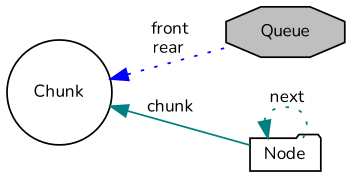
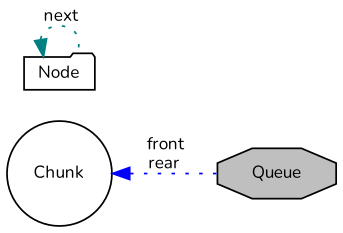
  digraph {
    fontname=Nunito
    rankdir=LR
    node [color=black fillcolor=white fontname=Nunito fontsize=10 style=filled]
    edge [color=teal dir=back fontname=Nunito fontsize=10 labelfontname=Helvetica labelfontsize=10 style=dotted]
    n1 [fillcolor=grey75 fontcolor=black height=0.2 label=Queue shape=octagon width=0.4]
    n2 [height=0.2 label="Node" shape=folder width=0.4]
    n3 [height=0.2 label=Chunk shape=circle width=0.4]
    n2 -> n2 [label=" next"]
    n3 -> n1 [color=blue label=" front\nrear"]
-   n3 -> n2 [label=" chunk" style=solid]
  }
